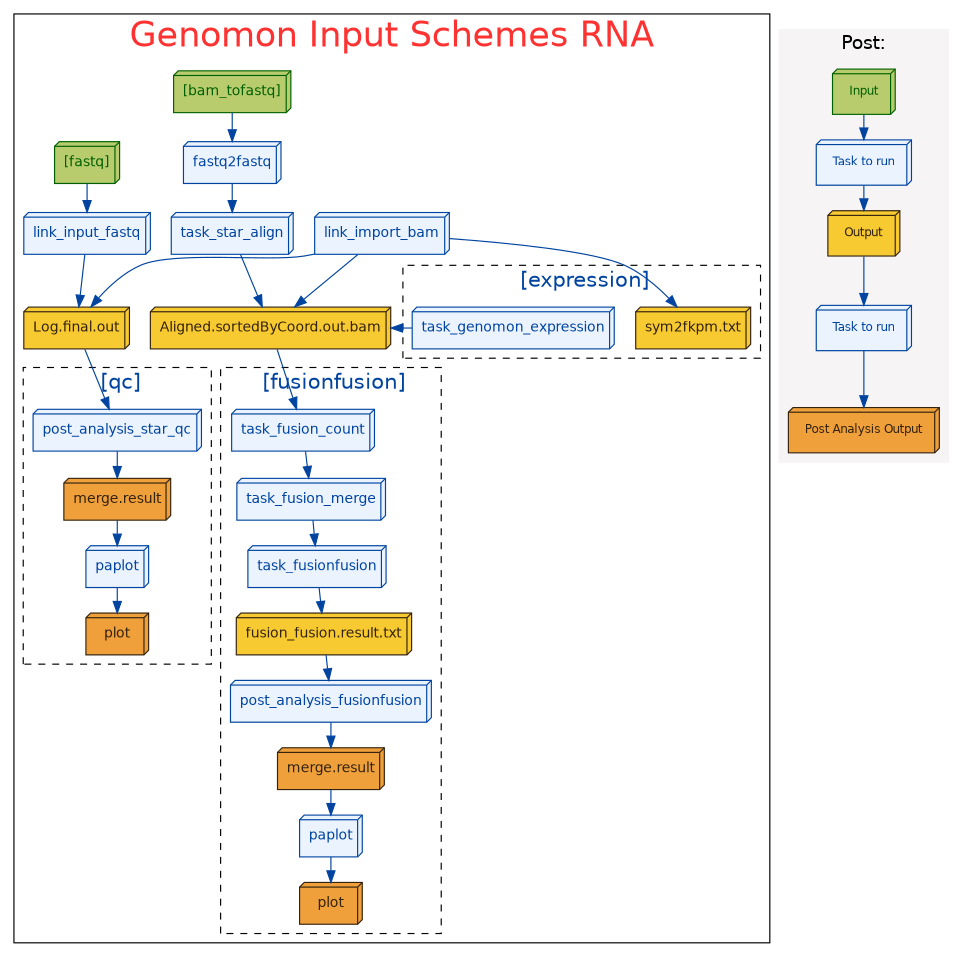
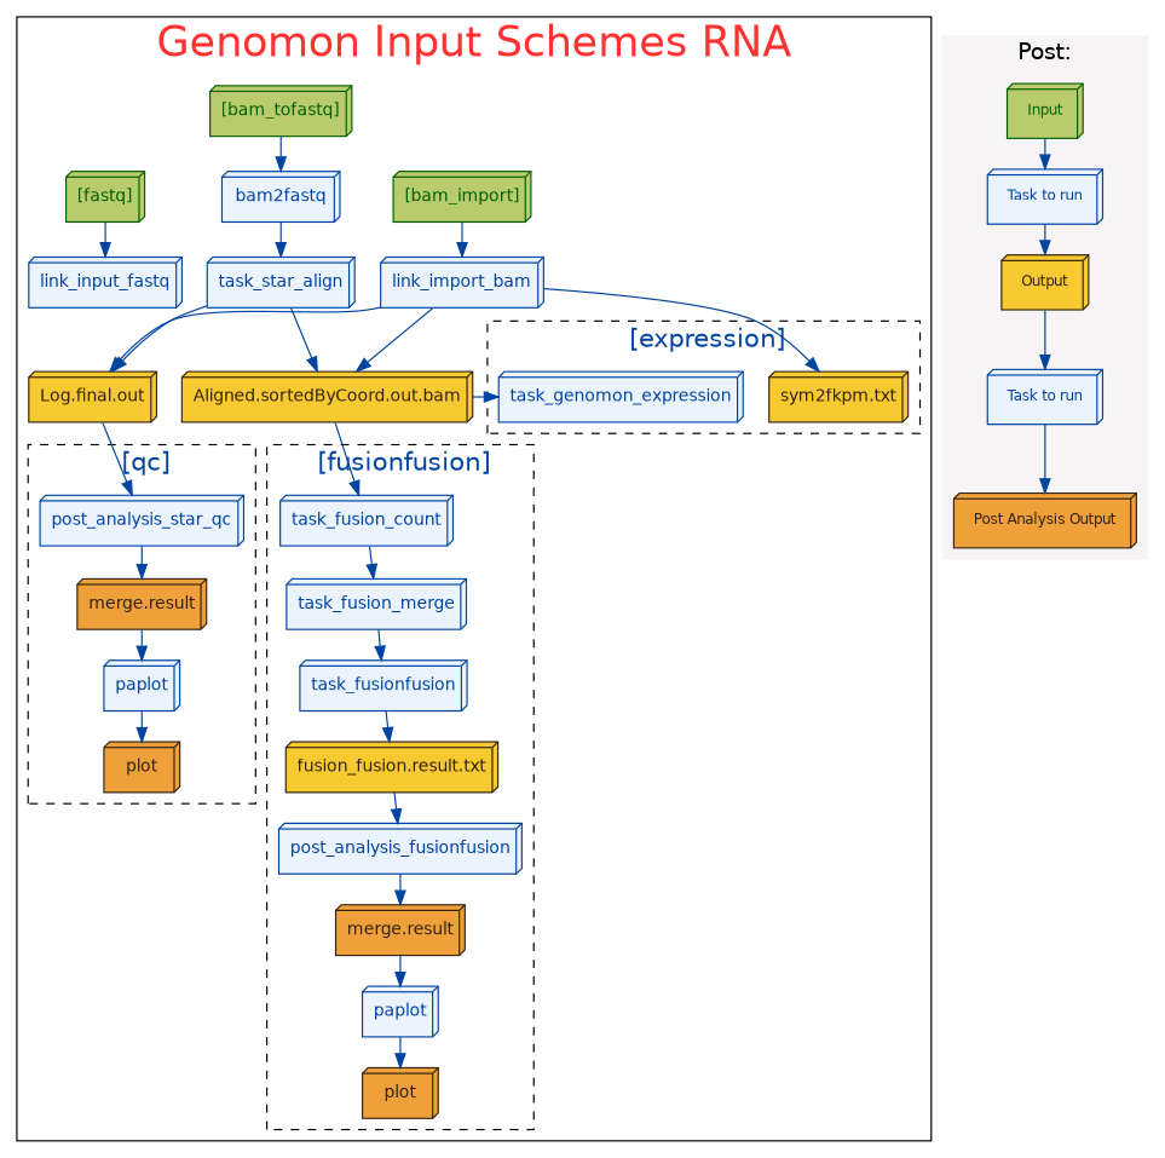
  digraph {
    clusterrank=local
    fontsize=30
    ranksep=0.3
    splines=true
    node [color="#0044A0" fillcolor="#EBF3FF" fontcolor="#0044A0" fontname=helvetica fontsize=12 shape=box3d style=filled]
    edge [color="#0044A0"]
    n1 [label=task_fusion_count]
    n2 [label=task_fusion_merge]
    n3 [label=task_fusionfusion]
    n4 [color="#33220D" fillcolor="#F8CA31" fontcolor="#33220D" label="fusion_fusion.result.txt"]
    n5 [label=post_analysis_fusionfusion]
    n6 [color="#33220D" fillcolor="#EFA03B" fontcolor="#33220D" label="merge.result"]
    n7 [label=paplot]
    n8 [color="#33220D" fillcolor="#EFA03B" fontcolor="#33220D" label=plot]
    n9 [label=task_genomon_expression]
    n10 [color="#33220D" fillcolor="#F8CA31" fontcolor="#33220D" label="sym2fkpm.txt"]
    n11 [label=post_analysis_star_qc]
    n12 [color="#33220D" fillcolor="#EFA03B" fontcolor="#33220D" label="merge.result"]
    n13 [label=paplot]
    n14 [color="#33220D" fillcolor="#EFA03B" fontcolor="#33220D" label=plot]
    n15 [color="#006000" fillcolor="#B8CC6E" fontcolor="#006000" label="[bam_tofastq]"]
-   n16 [label=fastq2fastq]
+   n16 [label=bam2fastq]
    n17 [color="#006000" fillcolor="#B8CC6E" fontcolor="#006000" label="[fastq]"]
    n18 [label=link_input_fastq]
+   n19 [color="#006000" fillcolor="#B8CC6E" fontcolor="#006000" label="[bam_import]"]
    n20 [label=link_import_bam]
    n21 [label=task_star_align]
    n22 [color="#33220D" fillcolor="#F8CA31" fontcolor="#33220D" label="Aligned.sortedByCoord.out.bam"]
    n23 [color="#33220D" fillcolor="#F8CA31" fontcolor="#33220D" label="Log.final.out"]
    n24 [color="#006000" fillcolor="#B8CC6E" fontcolor="#006000" fontsize=10 label=Input margin="0.2,0.2"]
    n25 [fontsize=10 label="Task to run" margin="0.2,0.2"]
    n26 [color="#33220D" fillcolor="#F8CA31" fontcolor="#33220D" fontsize=10 label=Output margin="0.2,0.2"]
    n27 [fontsize=10 label="Task to run" margin="0.2,0.2"]
    n28 [color="#33220D" fillcolor="#EFA03B" fontcolor="#33220D" fontsize=10 label="Post Analysis Output" margin="0.2,0.2"]
    subgraph cluster_1 {
      fontcolor="#FF3232"
      fontname=helvetica
      label="Genomon Input Schemes RNA"
      rank=min
      n15
      n16
      n17
      n18
+     n19
      n20
      n21
      n22
      n23
      subgraph cluster_2 {
        fontcolor="#0044A0"
        fontname=helvetica
        fontsize=18
        label=" [fusionfusion]"
        rank=min
        style=dashed
        n1
        n2
        n3
        n4
        n5
        n6
        n7
        n8
      }
      subgraph cluster_3 {
        fontcolor="#0044A0"
        fontname=helvetica
        fontsize=18
        label=" [expression]"
        rank=min
        style=dashed
        n9
        n10
      }
      subgraph cluster_4 {
        fontcolor="#0044A0"
        fontname=helvetica
        fontsize=18
        label=" [qc]"
        rank=min
        style=dashed
        n11
        n12
        n13
        n14
      }
    }
    subgraph cluster_5 {
      color="#F6F4F4"
      fontname=helvetica
      fontsize=16
      label="Post:"
      rank=min
      style=filled
      n24
      n25
      n26
      n27
      n28
    }
    n1 -> n2
    n2 -> n3
    n3 -> n4
    n4 -> n5
    n5 -> n6
    n6 -> n7
    n7 -> n8
    n11 -> n12
    n12 -> n13
    n13 -> n14
    n15 -> n16
    n16 -> n21
    n17 -> n18
+   n19 -> n20
    n20 -> n10
    n20 -> n22
    n20 -> n23
    n21 -> n22
-   n18 -> n23
+   n21 -> n23
    n22 -> n1
-   n9 -> n22
+   n22 -> n9
    n23 -> n11
    n24 -> n25 [arrowtype=normal]
    n25 -> n26 [arrowtype=normal]
    n26 -> n27 [arrowtype=normal]
    n27 -> n28 [arrowtype=normal]
  }
